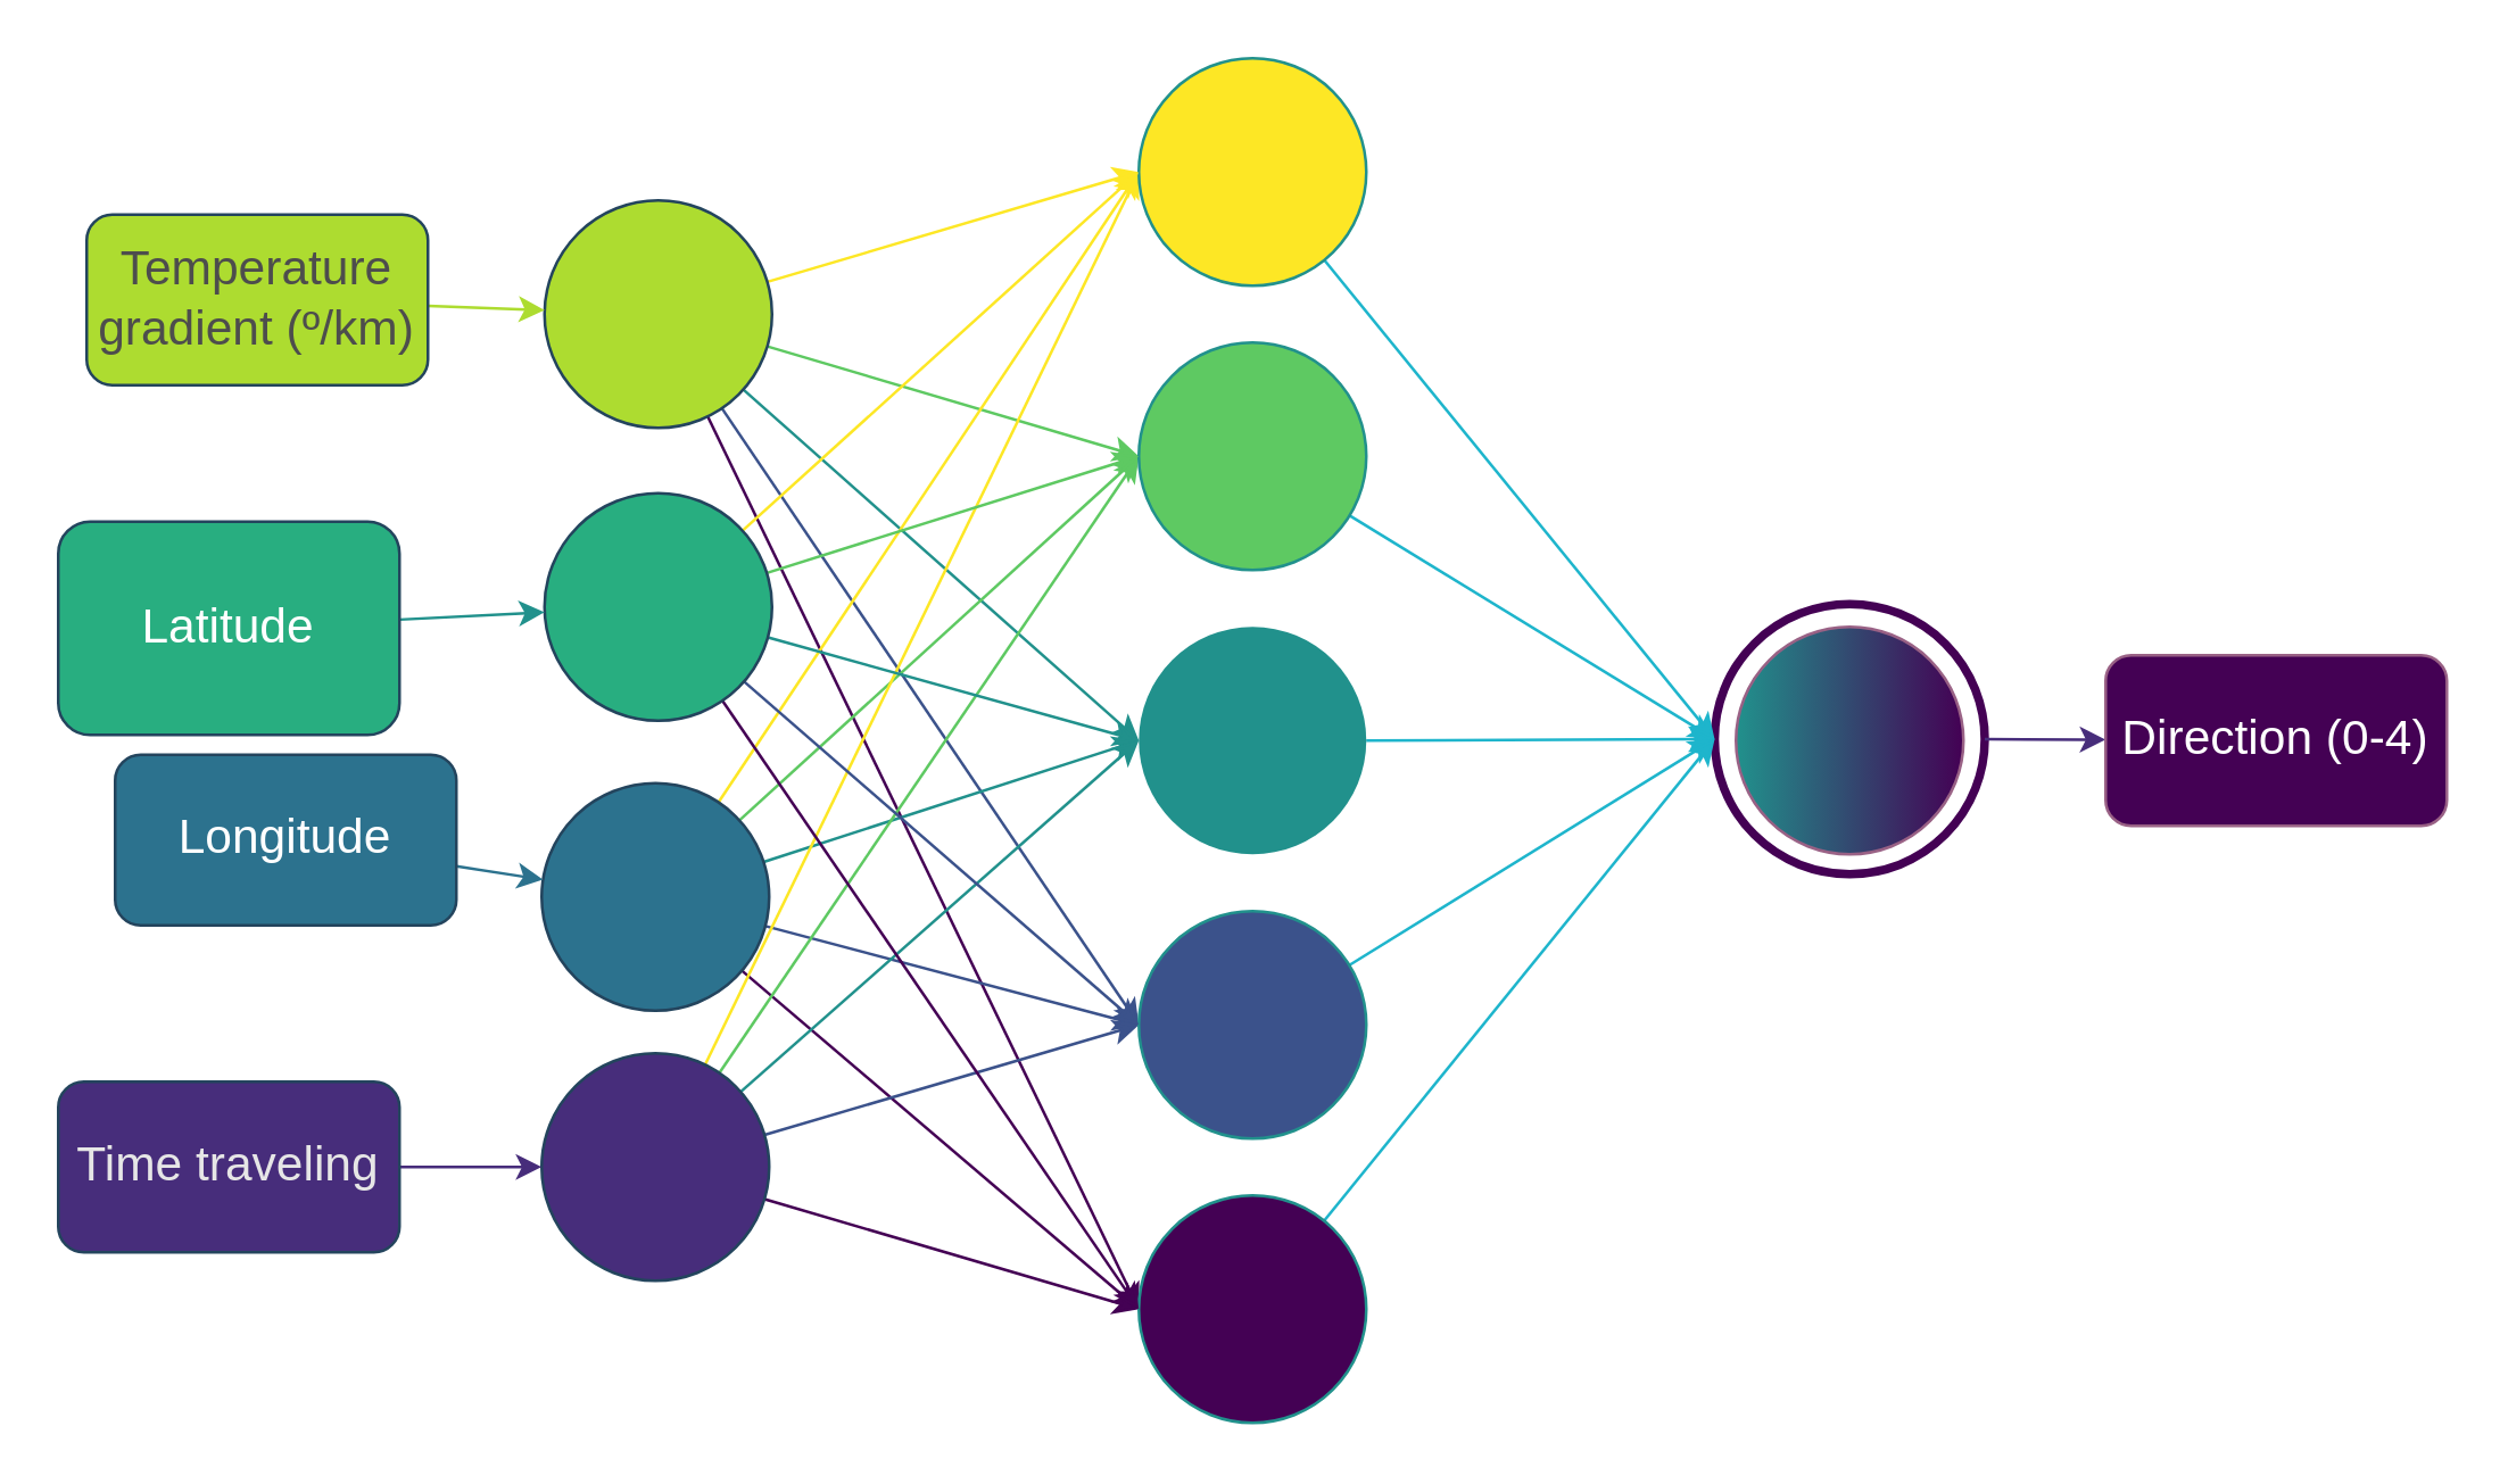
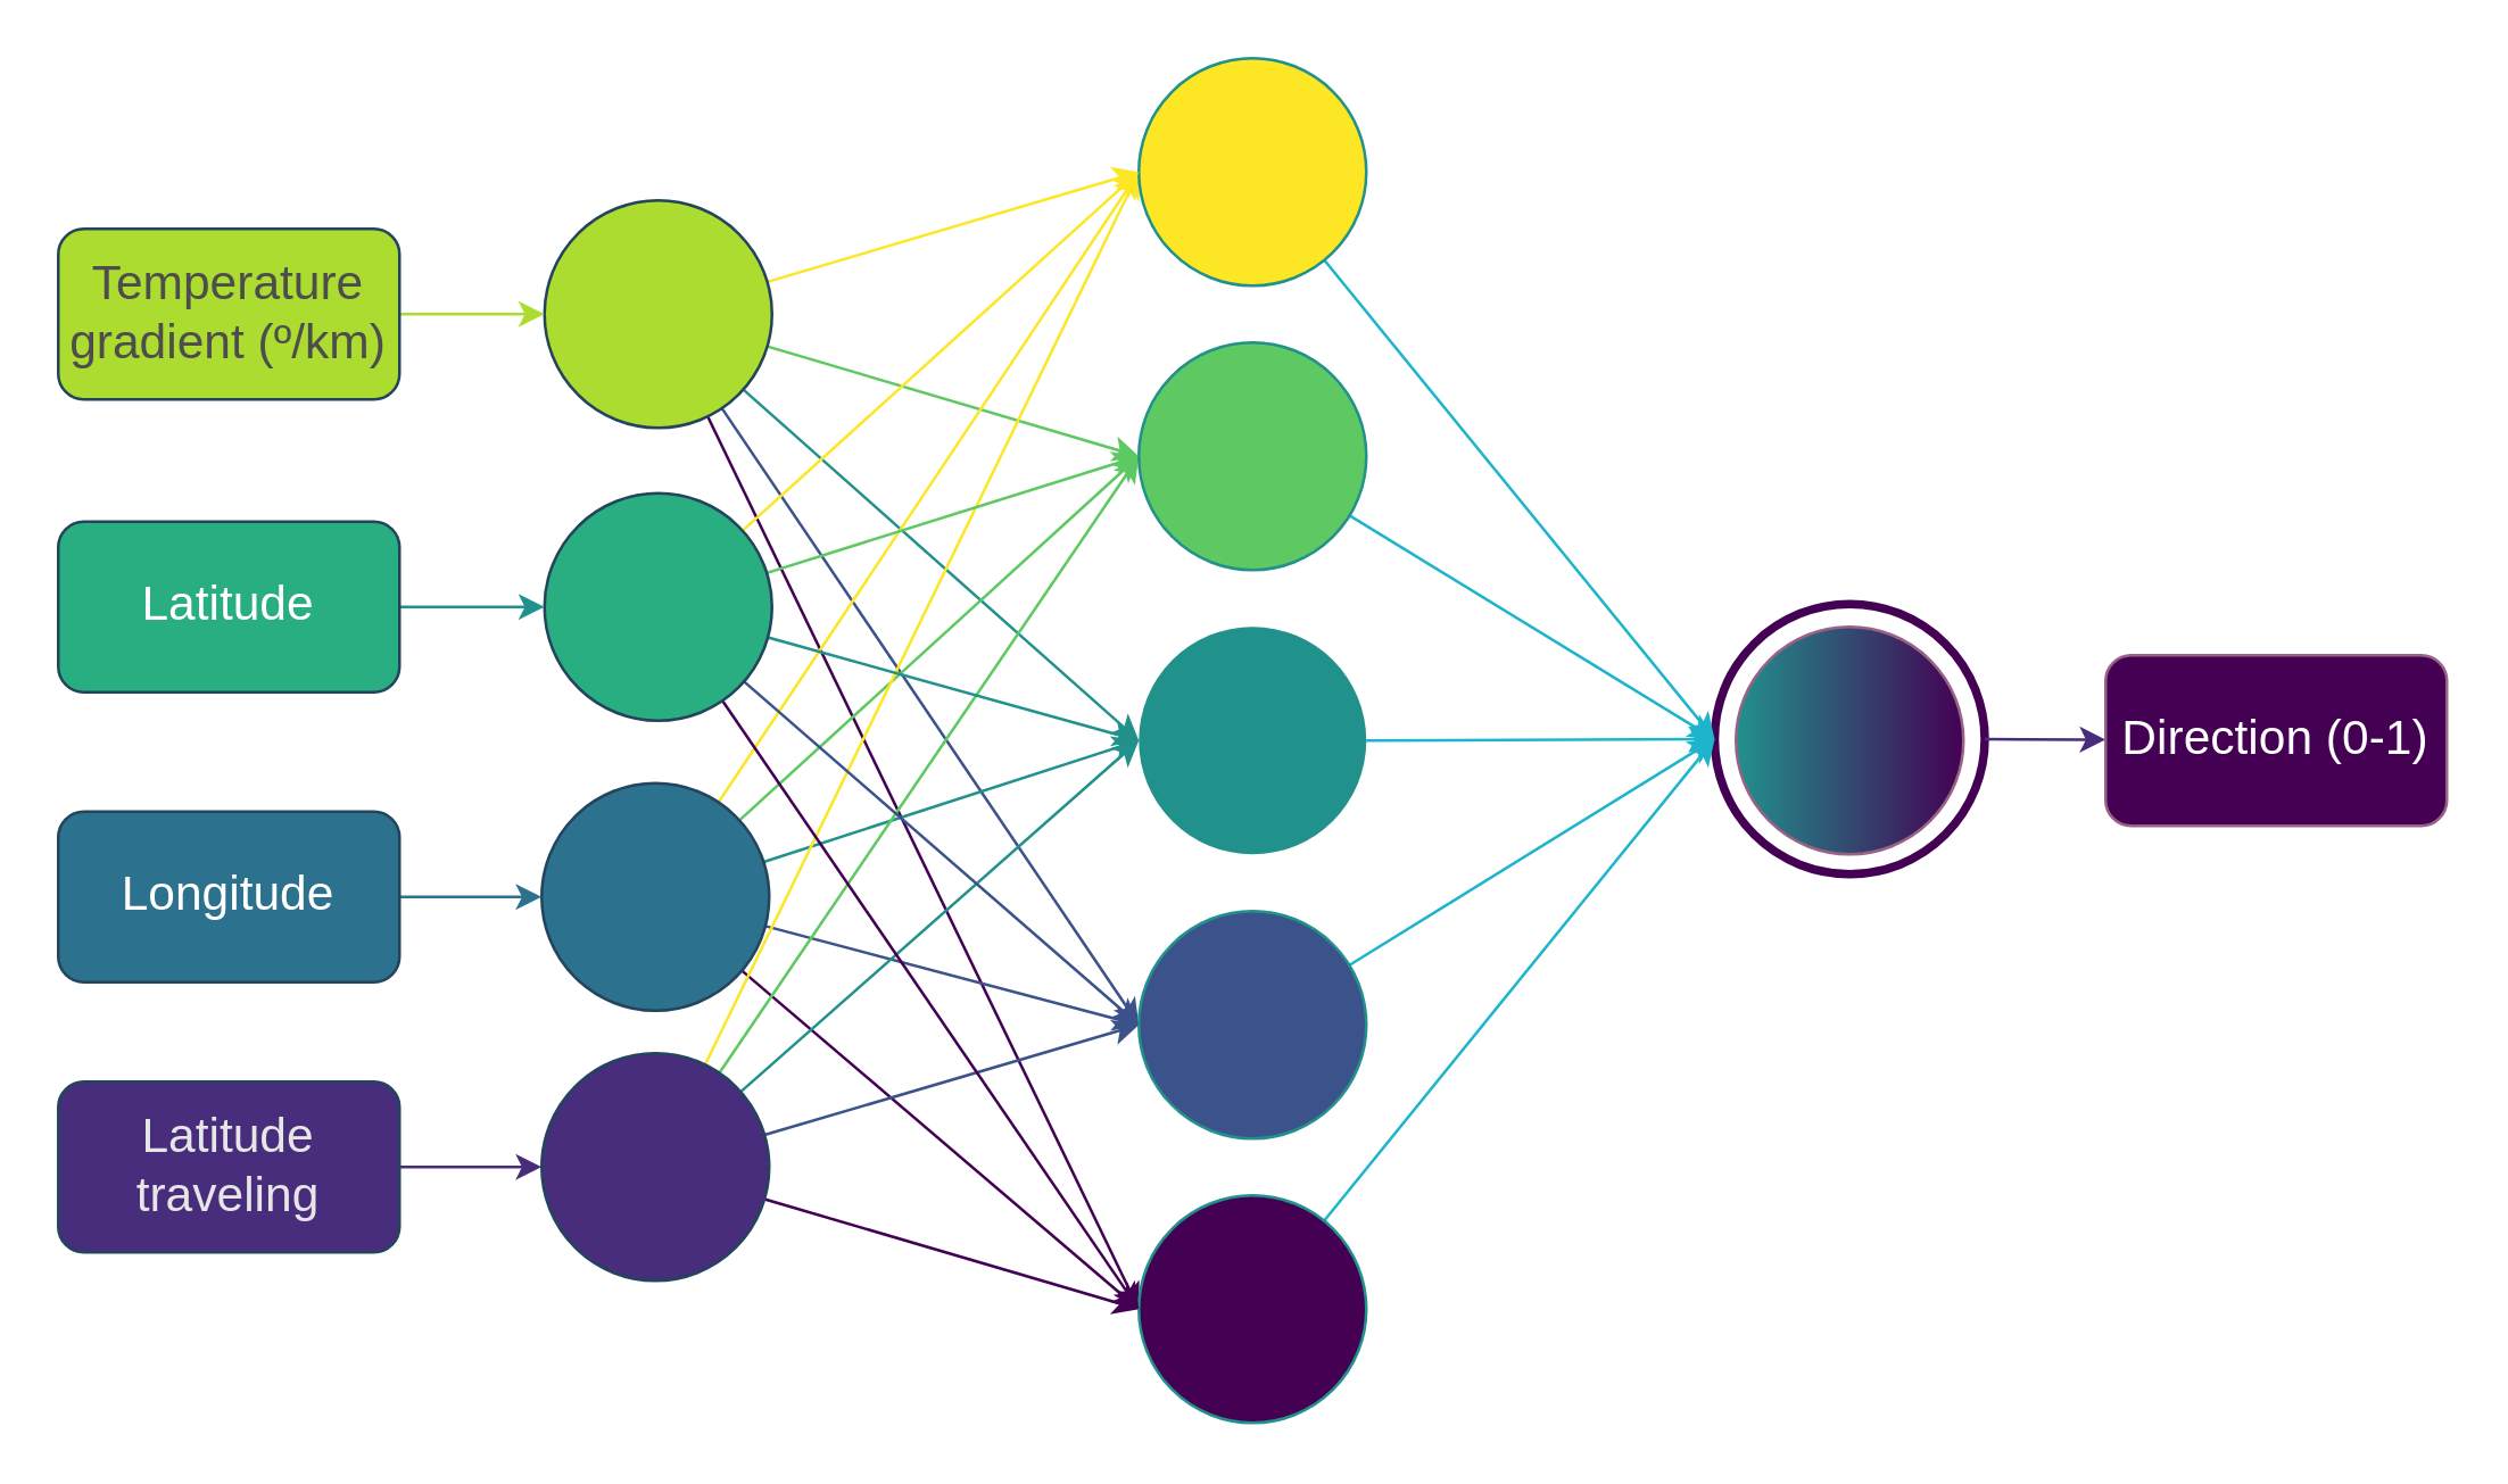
  <mxCell id="0" />
  <mxCell id="1" parent="0" />
  <mxCell id="2" value="" style="ellipse;whiteSpace=wrap;html=1;aspect=fixed;fillColor=none;strokeColor=#440154;strokeWidth=3;" parent="1" vertex="1"><mxGeometry x="602.5" y="212" width="95" height="95" as="geometry" /></mxCell>
  <mxCell id="3" style="edgeStyle=none;html=1;entryX=0;entryY=0.5;entryDx=0;entryDy=0;strokeColor=#5EC962;" parent="1" source="8" target="28" edge="1"><mxGeometry relative="1" as="geometry" /></mxCell>
  <mxCell id="4" style="edgeStyle=none;html=1;entryX=0;entryY=0.5;entryDx=0;entryDy=0;strokeColor=#21918C;" parent="1" source="8" target="30" edge="1"><mxGeometry relative="1" as="geometry" /></mxCell>
  <mxCell id="5" style="edgeStyle=none;html=1;entryX=0;entryY=0.5;entryDx=0;entryDy=0;strokeColor=#3B528B;" parent="1" source="8" target="35" edge="1"><mxGeometry relative="1" as="geometry" /></mxCell>
  <mxCell id="6" style="edgeStyle=none;html=1;entryX=0;entryY=0.5;entryDx=0;entryDy=0;strokeColor=#FDE725;" parent="1" source="8" target="37" edge="1"><mxGeometry relative="1" as="geometry" /></mxCell>
  <mxCell id="7" style="edgeStyle=none;html=1;entryX=0;entryY=0.5;entryDx=0;entryDy=0;strokeColor=#440154;" parent="1" source="8" target="39" edge="1"><mxGeometry relative="1" as="geometry" /></mxCell>
  <mxCell id="8" value="" style="ellipse;whiteSpace=wrap;html=1;aspect=fixed;fillColor=#ADDC30;strokeColor=#23445d;gradientColor=none;gradientDirection=east;" parent="1" vertex="1"><mxGeometry x="191" y="70" width="80" height="80" as="geometry" /></mxCell>
  <mxCell id="9" style="edgeStyle=none;html=1;entryX=0;entryY=0.5;entryDx=0;entryDy=0;strokeColor=#5EC962;" parent="1" source="14" target="28" edge="1"><mxGeometry relative="1" as="geometry" /></mxCell>
  <mxCell id="10" style="edgeStyle=none;html=1;entryX=0;entryY=0.5;entryDx=0;entryDy=0;strokeColor=#21918C;" parent="1" source="14" target="30" edge="1"><mxGeometry relative="1" as="geometry" /></mxCell>
  <mxCell id="11" style="edgeStyle=none;html=1;entryX=0;entryY=0.5;entryDx=0;entryDy=0;strokeColor=#FDE725;" parent="1" source="14" target="37" edge="1"><mxGeometry relative="1" as="geometry" /></mxCell>
  <mxCell id="12" style="edgeStyle=none;html=1;entryX=0;entryY=0.5;entryDx=0;entryDy=0;strokeColor=#3B528B;" parent="1" source="14" target="35" edge="1"><mxGeometry relative="1" as="geometry" /></mxCell>
  <mxCell id="13" style="edgeStyle=none;html=1;entryX=0;entryY=0.5;entryDx=0;entryDy=0;strokeColor=#440154;" parent="1" source="14" target="39" edge="1"><mxGeometry relative="1" as="geometry" /></mxCell>
  <mxCell id="14" value="" style="ellipse;whiteSpace=wrap;html=1;aspect=fixed;fillColor=#2C728E;strokeColor=#23445d;gradientColor=none;gradientDirection=east;" parent="1" vertex="1"><mxGeometry x="190" y="275" width="80" height="80" as="geometry" /></mxCell>
  <mxCell id="15" style="edgeStyle=none;html=1;entryX=0;entryY=0.5;entryDx=0;entryDy=0;strokeColor=#21918C;" parent="1" source="20" target="30" edge="1"><mxGeometry relative="1" as="geometry" /></mxCell>
  <mxCell id="16" style="edgeStyle=none;html=1;entryX=0;entryY=0.5;entryDx=0;entryDy=0;strokeColor=#5EC962;" parent="1" source="20" target="28" edge="1"><mxGeometry relative="1" as="geometry" /></mxCell>
  <mxCell id="17" style="edgeStyle=none;html=1;entryX=0;entryY=0.5;entryDx=0;entryDy=0;strokeColor=#3B528B;" parent="1" source="20" target="35" edge="1"><mxGeometry relative="1" as="geometry" /></mxCell>
  <mxCell id="18" style="edgeStyle=none;html=1;entryX=0;entryY=0.5;entryDx=0;entryDy=0;strokeColor=#440154;" parent="1" source="20" target="39" edge="1"><mxGeometry relative="1" as="geometry" /></mxCell>
  <mxCell id="19" style="edgeStyle=none;html=1;entryX=0;entryY=0.5;entryDx=0;entryDy=0;strokeColor=#FDE725;" parent="1" source="20" target="37" edge="1"><mxGeometry relative="1" as="geometry" /></mxCell>
  <mxCell id="20" value="" style="ellipse;whiteSpace=wrap;html=1;aspect=fixed;fillColor=#472D7B;strokeColor=#23445d;gradientColor=none;gradientDirection=east;" parent="1" vertex="1"><mxGeometry x="190" y="370" width="80" height="80" as="geometry" /></mxCell>
  <mxCell id="21" value="" style="edgeStyle=none;html=1;strokeColor=#ADDC30;" parent="1" source="22" target="8" edge="1"><mxGeometry relative="1" as="geometry" /></mxCell>
- <mxCell id="22" value="Temperature&lt;br style=&quot;font-size: 17px;&quot;&gt;gradient (º/km)" style="rounded=1;whiteSpace=wrap;html=1;fillColor=#ADDC30;strokeColor=#23445d;gradientColor=none;gradientDirection=east;fontColor=#4D4D4D;labelBorderColor=none;labelBackgroundColor=none;fontSize=17;" parent="1" vertex="1"><mxGeometry x="30" y="75" width="120" height="60" as="geometry" /></mxCell>
+ <mxCell id="22" value="Temperature&lt;br style=&quot;font-size: 17px;&quot;&gt;gradient (º/km)" style="rounded=1;whiteSpace=wrap;html=1;fillColor=#ADDC30;strokeColor=#23445d;gradientColor=none;gradientDirection=east;fontColor=#4D4D4D;labelBorderColor=none;labelBackgroundColor=none;fontSize=17;" parent="1" vertex="1"><mxGeometry x="20" y="80" width="120" height="60" as="geometry" /></mxCell>
  <mxCell id="23" value="" style="edgeStyle=none;html=1;strokeColor=#2C728E;fontColor=#E6E6E6;" parent="1" source="24" target="14" edge="1"><mxGeometry relative="1" as="geometry" /></mxCell>
- <mxCell id="24" value="Longitude" style="rounded=1;whiteSpace=wrap;html=1;fillColor=#2C728E;strokeColor=#23445d;gradientColor=none;gradientDirection=east;fontColor=#FFFFFF;fontSize=17;" parent="1" vertex="1"><mxGeometry x="40" y="265" width="120" height="60" as="geometry" /></mxCell>
+ <mxCell id="24" value="Longitude" style="rounded=1;whiteSpace=wrap;html=1;fillColor=#2C728E;strokeColor=#23445d;gradientColor=none;gradientDirection=east;fontColor=#FFFFFF;fontSize=17;" parent="1" vertex="1"><mxGeometry x="20" y="285" width="120" height="60" as="geometry" /></mxCell>
  <mxCell id="25" value="" style="edgeStyle=none;html=1;strokeColor=#472D7B;fontColor=#E6E6E6;" parent="1" source="26" target="20" edge="1"><mxGeometry relative="1" as="geometry" /></mxCell>
- <mxCell id="26" value="Time traveling" style="rounded=1;whiteSpace=wrap;html=1;fillColor=#472D7B;strokeColor=#23445d;gradientColor=none;gradientDirection=east;fontColor=#E6E6E6;fontSize=17;" parent="1" vertex="1"><mxGeometry x="20" y="380" width="120" height="60" as="geometry" /></mxCell>
+ <mxCell id="26" value="Latitude traveling" style="rounded=1;whiteSpace=wrap;html=1;fillColor=#472D7B;strokeColor=#23445d;gradientColor=none;gradientDirection=east;fontColor=#E6E6E6;fontSize=17;" parent="1" vertex="1"><mxGeometry x="20" y="380" width="120" height="60" as="geometry" /></mxCell>
  <mxCell id="27" style="edgeStyle=none;html=1;entryX=0;entryY=0.5;entryDx=0;entryDy=0;strokeColor=#1EB5CC;" parent="1" source="28" target="2" edge="1"><mxGeometry relative="1" as="geometry" /></mxCell>
  <mxCell id="28" value="" style="ellipse;whiteSpace=wrap;html=1;aspect=fixed;fillColor=#5ec962;strokeColor=#21918C;" parent="1" vertex="1"><mxGeometry x="400" y="120" width="80" height="80" as="geometry" /></mxCell>
  <mxCell id="29" value="" style="edgeStyle=none;html=1;strokeColor=#1EB5CC;entryX=0;entryY=0.5;entryDx=0;entryDy=0;" parent="1" source="30" target="2" edge="1"><mxGeometry relative="1" as="geometry" /></mxCell>
  <mxCell id="30" value="" style="ellipse;whiteSpace=wrap;html=1;aspect=fixed;fillColor=#21918c;strokeColor=none;" parent="1" vertex="1"><mxGeometry x="400" y="220" width="80" height="80" as="geometry" /></mxCell>
  <mxCell id="31" value="" style="edgeStyle=none;html=1;strokeColor=#472D7B;exitX=1;exitY=0.5;exitDx=0;exitDy=0;" parent="1" source="2" target="33" edge="1"><mxGeometry relative="1" as="geometry" /></mxCell>
  <mxCell id="32" value="" style="ellipse;whiteSpace=wrap;html=1;aspect=fixed;fillColor=#21918C;strokeColor=#996185;gradientColor=#440154;gradientDirection=east;" parent="1" vertex="1"><mxGeometry x="610" y="220" width="80" height="80" as="geometry" /></mxCell>
- <mxCell id="33" value="Direction (0-4)" style="rounded=1;whiteSpace=wrap;html=1;fillColor=#440154;strokeColor=#996185;gradientColor=none;fontColor=#FFFFFF;fontSize=17;" parent="1" vertex="1"><mxGeometry x="740" y="230" width="120" height="60" as="geometry" /></mxCell>
+ <mxCell id="33" value="Direction (0-1)" style="rounded=1;whiteSpace=wrap;html=1;fillColor=#440154;strokeColor=#996185;gradientColor=none;fontColor=#FFFFFF;fontSize=17;" parent="1" vertex="1"><mxGeometry x="740" y="230" width="120" height="60" as="geometry" /></mxCell>
  <mxCell id="34" style="edgeStyle=none;html=1;entryX=0;entryY=0.5;entryDx=0;entryDy=0;strokeColor=#1EB5CC;" parent="1" source="35" target="2" edge="1"><mxGeometry relative="1" as="geometry" /></mxCell>
  <mxCell id="35" value="" style="ellipse;whiteSpace=wrap;html=1;aspect=fixed;fillColor=#3b528b;strokeColor=#21918C;gradientColor=none;" parent="1" vertex="1"><mxGeometry x="400" y="320" width="80" height="80" as="geometry" /></mxCell>
  <mxCell id="36" style="edgeStyle=none;html=1;entryX=0;entryY=0.5;entryDx=0;entryDy=0;strokeColor=#1EB5CC;" parent="1" source="37" target="2" edge="1"><mxGeometry relative="1" as="geometry" /></mxCell>
  <mxCell id="37" value="" style="ellipse;whiteSpace=wrap;html=1;aspect=fixed;fillColor=#fde725;strokeColor=#21918C;" parent="1" vertex="1"><mxGeometry x="400" y="20" width="80" height="80" as="geometry" /></mxCell>
  <mxCell id="38" style="edgeStyle=none;html=1;entryX=0;entryY=0.5;entryDx=0;entryDy=0;strokeColor=#1EB5CC;" parent="1" source="39" target="2" edge="1"><mxGeometry relative="1" as="geometry" /></mxCell>
  <mxCell id="39" value="" style="ellipse;whiteSpace=wrap;html=1;aspect=fixed;fillColor=#440154;strokeColor=#21918C;" parent="1" vertex="1"><mxGeometry x="400" y="420" width="80" height="80" as="geometry" /></mxCell>
  <mxCell id="40" style="edgeStyle=none;html=1;entryX=0;entryY=0.5;entryDx=0;entryDy=0;strokeColor=#FDE725;" parent="1" source="45" target="37" edge="1"><mxGeometry relative="1" as="geometry" /></mxCell>
  <mxCell id="41" style="edgeStyle=none;html=1;entryX=0;entryY=0.5;entryDx=0;entryDy=0;strokeColor=#5EC962;" parent="1" source="45" target="28" edge="1"><mxGeometry relative="1" as="geometry" /></mxCell>
  <mxCell id="42" style="edgeStyle=none;html=1;entryX=0;entryY=0.5;entryDx=0;entryDy=0;strokeColor=#21918C;" parent="1" source="45" target="30" edge="1"><mxGeometry relative="1" as="geometry" /></mxCell>
  <mxCell id="43" style="edgeStyle=none;html=1;entryX=0;entryY=0.5;entryDx=0;entryDy=0;strokeColor=#3B528B;" parent="1" source="45" target="35" edge="1"><mxGeometry relative="1" as="geometry" /></mxCell>
  <mxCell id="44" style="edgeStyle=none;html=1;entryX=0;entryY=0.5;entryDx=0;entryDy=0;strokeColor=#440154;" parent="1" source="45" target="39" edge="1"><mxGeometry relative="1" as="geometry" /></mxCell>
  <mxCell id="45" value="" style="ellipse;whiteSpace=wrap;html=1;aspect=fixed;fillColor=#28AE80;strokeColor=#23445d;gradientColor=none;gradientDirection=east;" parent="1" vertex="1"><mxGeometry x="191" y="173" width="80" height="80" as="geometry" /></mxCell>
  <mxCell id="46" value="" style="edgeStyle=none;html=1;strokeColor=#21918C;" parent="1" source="47" target="45" edge="1"><mxGeometry relative="1" as="geometry" /></mxCell>
- <mxCell id="47" value="Latitude" style="rounded=1;whiteSpace=wrap;html=1;fillColor=#28AE80;strokeColor=#23445d;gradientColor=none;gradientDirection=east;fontColor=#FFFFFF;fontSize=17;" parent="1" vertex="1"><mxGeometry x="20" y="183" width="120" height="75" as="geometry" /></mxCell>
+ <mxCell id="47" value="Latitude" style="rounded=1;whiteSpace=wrap;html=1;fillColor=#28AE80;strokeColor=#23445d;gradientColor=none;gradientDirection=east;fontColor=#FFFFFF;fontSize=17;" parent="1" vertex="1"><mxGeometry x="20" y="183" width="120" height="60" as="geometry" /></mxCell>
